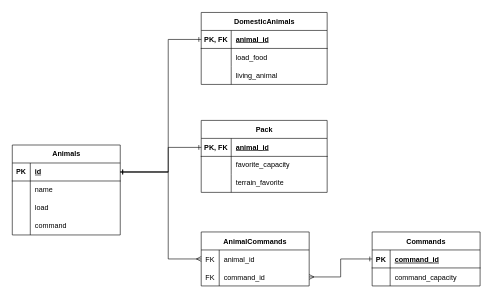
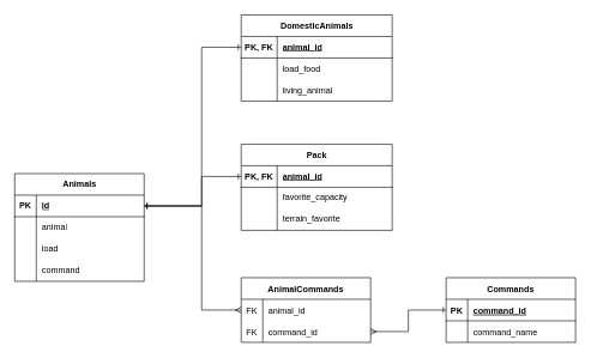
  <mxCell id="0" />
  <mxCell id="1" parent="0" />
  <mxCell id="2" value="DomesticAnimals" style="shape=table;startSize=30;container=1;collapsible=1;childLayout=tableLayout;fixedRows=1;rowLines=0;fontStyle=1;align=center;resizeLast=1;html=1;" parent="1" vertex="1"><mxGeometry x="335" y="20" width="210" height="120" as="geometry" /></mxCell>
  <mxCell id="3" value="" style="shape=tableRow;horizontal=0;startSize=0;swimlaneHead=0;swimlaneBody=0;fillColor=none;collapsible=0;dropTarget=0;points=[[0,0.5],[1,0.5]];portConstraint=eastwest;top=0;left=0;right=0;bottom=1;" parent="2" vertex="1"><mxGeometry y="30" width="210" height="30" as="geometry" /></mxCell>
  <mxCell id="4" value="PK, FK" style="shape=partialRectangle;connectable=0;fillColor=none;top=0;left=0;bottom=0;right=0;fontStyle=1;overflow=hidden;whiteSpace=wrap;html=1;" parent="3" vertex="1"><mxGeometry width="50" height="30" as="geometry"><mxRectangle width="50" height="30" as="alternateBounds" /></mxGeometry></mxCell>
  <mxCell id="5" value="animal_id" style="shape=partialRectangle;connectable=0;fillColor=none;top=0;left=0;bottom=0;right=0;align=left;spacingLeft=6;fontStyle=5;overflow=hidden;whiteSpace=wrap;html=1;" parent="3" vertex="1"><mxGeometry x="50" width="160" height="30" as="geometry"><mxRectangle width="160" height="30" as="alternateBounds" /></mxGeometry></mxCell>
  <mxCell id="6" value="" style="shape=tableRow;horizontal=0;startSize=0;swimlaneHead=0;swimlaneBody=0;fillColor=none;collapsible=0;dropTarget=0;points=[[0,0.5],[1,0.5]];portConstraint=eastwest;top=0;left=0;right=0;bottom=0;" parent="2" vertex="1"><mxGeometry y="60" width="210" height="30" as="geometry" /></mxCell>
  <mxCell id="7" value="" style="shape=partialRectangle;connectable=0;fillColor=none;top=0;left=0;bottom=0;right=0;editable=1;overflow=hidden;whiteSpace=wrap;html=1;" parent="6" vertex="1"><mxGeometry width="50" height="30" as="geometry"><mxRectangle width="50" height="30" as="alternateBounds" /></mxGeometry></mxCell>
  <mxCell id="8" value="load_food" style="shape=partialRectangle;connectable=0;fillColor=none;top=0;left=0;bottom=0;right=0;align=left;spacingLeft=6;overflow=hidden;whiteSpace=wrap;html=1;" parent="6" vertex="1"><mxGeometry x="50" width="160" height="30" as="geometry"><mxRectangle width="160" height="30" as="alternateBounds" /></mxGeometry></mxCell>
  <mxCell id="9" value="" style="shape=tableRow;horizontal=0;startSize=0;swimlaneHead=0;swimlaneBody=0;fillColor=none;collapsible=0;dropTarget=0;points=[[0,0.5],[1,0.5]];portConstraint=eastwest;top=0;left=0;right=0;bottom=0;" parent="2" vertex="1"><mxGeometry y="90" width="210" height="30" as="geometry" /></mxCell>
  <mxCell id="10" value="" style="shape=partialRectangle;connectable=0;fillColor=none;top=0;left=0;bottom=0;right=0;editable=1;overflow=hidden;whiteSpace=wrap;html=1;" parent="9" vertex="1"><mxGeometry width="50" height="30" as="geometry"><mxRectangle width="50" height="30" as="alternateBounds" /></mxGeometry></mxCell>
  <mxCell id="11" value="living_animal" style="shape=partialRectangle;connectable=0;fillColor=none;top=0;left=0;bottom=0;right=0;align=left;spacingLeft=6;overflow=hidden;whiteSpace=wrap;html=1;" parent="9" vertex="1"><mxGeometry x="50" width="160" height="30" as="geometry"><mxRectangle width="160" height="30" as="alternateBounds" /></mxGeometry></mxCell>
  <mxCell id="12" value="Pack" style="shape=table;startSize=30;container=1;collapsible=1;childLayout=tableLayout;fixedRows=1;rowLines=0;fontStyle=1;align=center;resizeLast=1;html=1;" parent="1" vertex="1"><mxGeometry x="335" y="200" width="210" height="120" as="geometry" /></mxCell>
  <mxCell id="13" value="" style="shape=tableRow;horizontal=0;startSize=0;swimlaneHead=0;swimlaneBody=0;fillColor=none;collapsible=0;dropTarget=0;points=[[0,0.5],[1,0.5]];portConstraint=eastwest;top=0;left=0;right=0;bottom=1;" parent="12" vertex="1"><mxGeometry y="30" width="210" height="30" as="geometry" /></mxCell>
  <mxCell id="14" value="PK, FK" style="shape=partialRectangle;connectable=0;fillColor=none;top=0;left=0;bottom=0;right=0;fontStyle=1;overflow=hidden;whiteSpace=wrap;html=1;" parent="13" vertex="1"><mxGeometry width="50" height="30" as="geometry"><mxRectangle width="50" height="30" as="alternateBounds" /></mxGeometry></mxCell>
  <mxCell id="15" value="animal_id" style="shape=partialRectangle;connectable=0;fillColor=none;top=0;left=0;bottom=0;right=0;align=left;spacingLeft=6;fontStyle=5;overflow=hidden;whiteSpace=wrap;html=1;" parent="13" vertex="1"><mxGeometry x="50" width="160" height="30" as="geometry"><mxRectangle width="160" height="30" as="alternateBounds" /></mxGeometry></mxCell>
  <mxCell id="16" value="" style="shape=tableRow;horizontal=0;startSize=0;swimlaneHead=0;swimlaneBody=0;fillColor=none;collapsible=0;dropTarget=0;points=[[0,0.5],[1,0.5]];portConstraint=eastwest;top=0;left=0;right=0;bottom=0;" parent="12" vertex="1"><mxGeometry y="60" width="210" height="30" as="geometry" /></mxCell>
  <mxCell id="17" value="" style="shape=partialRectangle;connectable=0;fillColor=none;top=0;left=0;bottom=0;right=0;editable=1;overflow=hidden;whiteSpace=wrap;html=1;" parent="16" vertex="1"><mxGeometry width="50" height="30" as="geometry"><mxRectangle width="50" height="30" as="alternateBounds" /></mxGeometry></mxCell>
  <mxCell id="18" value="favorite_capacity" style="shape=partialRectangle;connectable=0;fillColor=none;top=0;left=0;bottom=0;right=0;align=left;spacingLeft=6;overflow=hidden;whiteSpace=wrap;html=1;" parent="16" vertex="1"><mxGeometry x="50" width="160" height="30" as="geometry"><mxRectangle width="160" height="30" as="alternateBounds" /></mxGeometry></mxCell>
  <mxCell id="19" value="" style="shape=tableRow;horizontal=0;startSize=0;swimlaneHead=0;swimlaneBody=0;fillColor=none;collapsible=0;dropTarget=0;points=[[0,0.5],[1,0.5]];portConstraint=eastwest;top=0;left=0;right=0;bottom=0;" parent="12" vertex="1"><mxGeometry y="90" width="210" height="30" as="geometry" /></mxCell>
  <mxCell id="20" value="" style="shape=partialRectangle;connectable=0;fillColor=none;top=0;left=0;bottom=0;right=0;editable=1;overflow=hidden;whiteSpace=wrap;html=1;" parent="19" vertex="1"><mxGeometry width="50" height="30" as="geometry"><mxRectangle width="50" height="30" as="alternateBounds" /></mxGeometry></mxCell>
  <mxCell id="21" value="terrain_favorite" style="shape=partialRectangle;connectable=0;fillColor=none;top=0;left=0;bottom=0;right=0;align=left;spacingLeft=6;overflow=hidden;whiteSpace=wrap;html=1;" parent="19" vertex="1"><mxGeometry x="50" width="160" height="30" as="geometry"><mxRectangle width="160" height="30" as="alternateBounds" /></mxGeometry></mxCell>
  <mxCell id="22" value="Animals" style="shape=table;startSize=30;container=1;collapsible=1;childLayout=tableLayout;fixedRows=1;rowLines=0;fontStyle=1;align=center;resizeLast=1;html=1;" parent="1" vertex="1"><mxGeometry x="20" y="241" width="180" height="150" as="geometry" /></mxCell>
  <mxCell id="23" value="" style="shape=tableRow;horizontal=0;startSize=0;swimlaneHead=0;swimlaneBody=0;fillColor=none;collapsible=0;dropTarget=0;points=[[0,0.5],[1,0.5]];portConstraint=eastwest;top=0;left=0;right=0;bottom=1;" parent="22" vertex="1"><mxGeometry y="30" width="180" height="30" as="geometry" /></mxCell>
  <mxCell id="24" value="PK" style="shape=partialRectangle;connectable=0;fillColor=none;top=0;left=0;bottom=0;right=0;fontStyle=1;overflow=hidden;whiteSpace=wrap;html=1;" parent="23" vertex="1"><mxGeometry width="30" height="30" as="geometry"><mxRectangle width="30" height="30" as="alternateBounds" /></mxGeometry></mxCell>
  <mxCell id="25" value="id" style="shape=partialRectangle;connectable=0;fillColor=none;top=0;left=0;bottom=0;right=0;align=left;spacingLeft=6;fontStyle=5;overflow=hidden;whiteSpace=wrap;html=1;" parent="23" vertex="1"><mxGeometry x="30" width="150" height="30" as="geometry"><mxRectangle width="150" height="30" as="alternateBounds" /></mxGeometry></mxCell>
  <mxCell id="26" value="" style="shape=tableRow;horizontal=0;startSize=0;swimlaneHead=0;swimlaneBody=0;fillColor=none;collapsible=0;dropTarget=0;points=[[0,0.5],[1,0.5]];portConstraint=eastwest;top=0;left=0;right=0;bottom=0;" parent="22" vertex="1"><mxGeometry y="60" width="180" height="30" as="geometry" /></mxCell>
  <mxCell id="27" value="" style="shape=partialRectangle;connectable=0;fillColor=none;top=0;left=0;bottom=0;right=0;editable=1;overflow=hidden;whiteSpace=wrap;html=1;" parent="26" vertex="1"><mxGeometry width="30" height="30" as="geometry"><mxRectangle width="30" height="30" as="alternateBounds" /></mxGeometry></mxCell>
- <mxCell id="28" value="name" style="shape=partialRectangle;connectable=0;fillColor=none;top=0;left=0;bottom=0;right=0;align=left;spacingLeft=6;overflow=hidden;whiteSpace=wrap;html=1;" parent="26" vertex="1"><mxGeometry x="30" width="150" height="30" as="geometry"><mxRectangle width="150" height="30" as="alternateBounds" /></mxGeometry></mxCell>
+ <mxCell id="28" value="animal" style="shape=partialRectangle;connectable=0;fillColor=none;top=0;left=0;bottom=0;right=0;align=left;spacingLeft=6;overflow=hidden;whiteSpace=wrap;html=1;" parent="26" vertex="1"><mxGeometry x="30" width="150" height="30" as="geometry"><mxRectangle width="150" height="30" as="alternateBounds" /></mxGeometry></mxCell>
  <mxCell id="29" value="" style="shape=tableRow;horizontal=0;startSize=0;swimlaneHead=0;swimlaneBody=0;fillColor=none;collapsible=0;dropTarget=0;points=[[0,0.5],[1,0.5]];portConstraint=eastwest;top=0;left=0;right=0;bottom=0;" parent="22" vertex="1"><mxGeometry y="90" width="180" height="30" as="geometry" /></mxCell>
  <mxCell id="30" value="" style="shape=partialRectangle;connectable=0;fillColor=none;top=0;left=0;bottom=0;right=0;editable=1;overflow=hidden;whiteSpace=wrap;html=1;" parent="29" vertex="1"><mxGeometry width="30" height="30" as="geometry"><mxRectangle width="30" height="30" as="alternateBounds" /></mxGeometry></mxCell>
  <mxCell id="31" value="load" style="shape=partialRectangle;connectable=0;fillColor=none;top=0;left=0;bottom=0;right=0;align=left;spacingLeft=6;overflow=hidden;whiteSpace=wrap;html=1;" parent="29" vertex="1"><mxGeometry x="30" width="150" height="30" as="geometry"><mxRectangle width="150" height="30" as="alternateBounds" /></mxGeometry></mxCell>
  <mxCell id="32" style="shape=tableRow;horizontal=0;startSize=0;swimlaneHead=0;swimlaneBody=0;fillColor=none;collapsible=0;dropTarget=0;points=[[0,0.5],[1,0.5]];portConstraint=eastwest;top=0;left=0;right=0;bottom=0;" parent="22" vertex="1"><mxGeometry y="120" width="180" height="30" as="geometry" /></mxCell>
  <mxCell id="33" style="shape=partialRectangle;connectable=0;fillColor=none;top=0;left=0;bottom=0;right=0;editable=1;overflow=hidden;whiteSpace=wrap;html=1;" parent="32" vertex="1"><mxGeometry width="30" height="30" as="geometry"><mxRectangle width="30" height="30" as="alternateBounds" /></mxGeometry></mxCell>
  <mxCell id="34" value="command" style="shape=partialRectangle;connectable=0;fillColor=none;top=0;left=0;bottom=0;right=0;align=left;spacingLeft=6;overflow=hidden;whiteSpace=wrap;html=1;" parent="32" vertex="1"><mxGeometry x="30" width="150" height="30" as="geometry"><mxRectangle width="150" height="30" as="alternateBounds" /></mxGeometry></mxCell>
  <mxCell id="35" style="edgeStyle=orthogonalEdgeStyle;rounded=0;orthogonalLoop=1;jettySize=auto;html=1;entryX=0;entryY=0.5;entryDx=0;entryDy=0;startArrow=ERone;startFill=0;endArrow=ERone;endFill=0;exitX=1;exitY=0.5;exitDx=0;exitDy=0;" parent="1" source="23" target="3" edge="1"><mxGeometry relative="1" as="geometry"><Array as="points"><mxPoint x="200" y="286" /><mxPoint x="280" y="286" /><mxPoint x="280" y="65" /></Array></mxGeometry></mxCell>
  <mxCell id="36" style="edgeStyle=orthogonalEdgeStyle;rounded=0;orthogonalLoop=1;jettySize=auto;html=1;entryX=0;entryY=0.5;entryDx=0;entryDy=0;startArrow=ERone;startFill=0;endArrow=ERone;endFill=0;exitX=1;exitY=0.5;exitDx=0;exitDy=0;" parent="1" source="23" target="13" edge="1"><mxGeometry relative="1" as="geometry"><Array as="points"><mxPoint x="200" y="286" /><mxPoint x="280" y="286" /><mxPoint x="280" y="245" /></Array></mxGeometry></mxCell>
  <mxCell id="37" value="AnimalCommands" style="shape=table;startSize=30;container=1;collapsible=1;childLayout=tableLayout;fixedRows=1;rowLines=0;fontStyle=1;align=center;resizeLast=1;" parent="1" vertex="1"><mxGeometry x="335" y="386" width="180" height="90" as="geometry" /></mxCell>
  <mxCell id="38" style="shape=tableRow;horizontal=0;startSize=0;swimlaneHead=0;swimlaneBody=0;fillColor=none;collapsible=0;dropTarget=0;points=[[0,0.5],[1,0.5]];portConstraint=eastwest;top=0;left=0;right=0;bottom=0;" parent="37" vertex="1"><mxGeometry y="30" width="180" height="30" as="geometry" /></mxCell>
  <mxCell id="39" value="FK" style="shape=partialRectangle;connectable=0;fillColor=none;top=0;left=0;bottom=0;right=0;editable=1;overflow=hidden;" parent="38" vertex="1"><mxGeometry width="30" height="30" as="geometry"><mxRectangle width="30" height="30" as="alternateBounds" /></mxGeometry></mxCell>
  <mxCell id="40" value="animal_id" style="shape=partialRectangle;connectable=0;fillColor=none;top=0;left=0;bottom=0;right=0;align=left;spacingLeft=6;overflow=hidden;" parent="38" vertex="1"><mxGeometry x="30" width="150" height="30" as="geometry"><mxRectangle width="150" height="30" as="alternateBounds" /></mxGeometry></mxCell>
  <mxCell id="41" value="" style="shape=tableRow;horizontal=0;startSize=0;swimlaneHead=0;swimlaneBody=0;fillColor=none;collapsible=0;dropTarget=0;points=[[0,0.5],[1,0.5]];portConstraint=eastwest;top=0;left=0;right=0;bottom=0;" parent="37" vertex="1"><mxGeometry y="60" width="180" height="30" as="geometry" /></mxCell>
  <mxCell id="42" value="FK" style="shape=partialRectangle;connectable=0;fillColor=none;top=0;left=0;bottom=0;right=0;editable=1;overflow=hidden;" parent="41" vertex="1"><mxGeometry width="30" height="30" as="geometry"><mxRectangle width="30" height="30" as="alternateBounds" /></mxGeometry></mxCell>
  <mxCell id="43" value="command_id" style="shape=partialRectangle;connectable=0;fillColor=none;top=0;left=0;bottom=0;right=0;align=left;spacingLeft=6;overflow=hidden;" parent="41" vertex="1"><mxGeometry x="30" width="150" height="30" as="geometry"><mxRectangle width="150" height="30" as="alternateBounds" /></mxGeometry></mxCell>
  <mxCell id="44" style="edgeStyle=orthogonalEdgeStyle;rounded=0;orthogonalLoop=1;jettySize=auto;html=1;entryX=0;entryY=0.5;entryDx=0;entryDy=0;startArrow=ERone;startFill=0;endArrow=ERmany;endFill=0;exitX=1;exitY=0.5;exitDx=0;exitDy=0;" parent="1" source="23" target="38" edge="1"><mxGeometry relative="1" as="geometry"><Array as="points"><mxPoint x="280" y="286" /><mxPoint x="280" y="431" /></Array></mxGeometry></mxCell>
  <mxCell id="45" value="Commands" style="shape=table;startSize=30;container=1;collapsible=1;childLayout=tableLayout;fixedRows=1;rowLines=0;fontStyle=1;align=center;resizeLast=1;" parent="1" vertex="1"><mxGeometry x="620" y="386" width="180" height="90" as="geometry" /></mxCell>
  <mxCell id="46" value="" style="shape=tableRow;horizontal=0;startSize=0;swimlaneHead=0;swimlaneBody=0;fillColor=none;collapsible=0;dropTarget=0;points=[[0,0.5],[1,0.5]];portConstraint=eastwest;top=0;left=0;right=0;bottom=1;" parent="45" vertex="1"><mxGeometry y="30" width="180" height="30" as="geometry" /></mxCell>
  <mxCell id="47" value="PK" style="shape=partialRectangle;connectable=0;fillColor=none;top=0;left=0;bottom=0;right=0;fontStyle=1;overflow=hidden;" parent="46" vertex="1"><mxGeometry width="30" height="30" as="geometry"><mxRectangle width="30" height="30" as="alternateBounds" /></mxGeometry></mxCell>
  <mxCell id="48" value="command_id" style="shape=partialRectangle;connectable=0;fillColor=none;top=0;left=0;bottom=0;right=0;align=left;spacingLeft=6;fontStyle=5;overflow=hidden;" parent="46" vertex="1"><mxGeometry x="30" width="150" height="30" as="geometry"><mxRectangle width="150" height="30" as="alternateBounds" /></mxGeometry></mxCell>
  <mxCell id="49" value="" style="shape=tableRow;horizontal=0;startSize=0;swimlaneHead=0;swimlaneBody=0;fillColor=none;collapsible=0;dropTarget=0;points=[[0,0.5],[1,0.5]];portConstraint=eastwest;top=0;left=0;right=0;bottom=0;" parent="45" vertex="1"><mxGeometry y="60" width="180" height="30" as="geometry" /></mxCell>
  <mxCell id="50" value="" style="shape=partialRectangle;connectable=0;fillColor=none;top=0;left=0;bottom=0;right=0;editable=1;overflow=hidden;" parent="49" vertex="1"><mxGeometry width="30" height="30" as="geometry"><mxRectangle width="30" height="30" as="alternateBounds" /></mxGeometry></mxCell>
- <mxCell id="51" value="command_capacity" style="shape=partialRectangle;connectable=0;fillColor=none;top=0;left=0;bottom=0;right=0;align=left;spacingLeft=6;overflow=hidden;" parent="49" vertex="1"><mxGeometry x="30" width="150" height="30" as="geometry"><mxRectangle width="150" height="30" as="alternateBounds" /></mxGeometry></mxCell>
+ <mxCell id="51" value="command_name" style="shape=partialRectangle;connectable=0;fillColor=none;top=0;left=0;bottom=0;right=0;align=left;spacingLeft=6;overflow=hidden;" parent="49" vertex="1"><mxGeometry x="30" width="150" height="30" as="geometry"><mxRectangle width="150" height="30" as="alternateBounds" /></mxGeometry></mxCell>
  <mxCell id="52" style="edgeStyle=orthogonalEdgeStyle;rounded=0;orthogonalLoop=1;jettySize=auto;html=1;entryX=0;entryY=0.5;entryDx=0;entryDy=0;startArrow=ERmany;startFill=0;endArrow=ERone;endFill=0;" parent="1" source="41" target="46" edge="1"><mxGeometry relative="1" as="geometry" /></mxCell>
